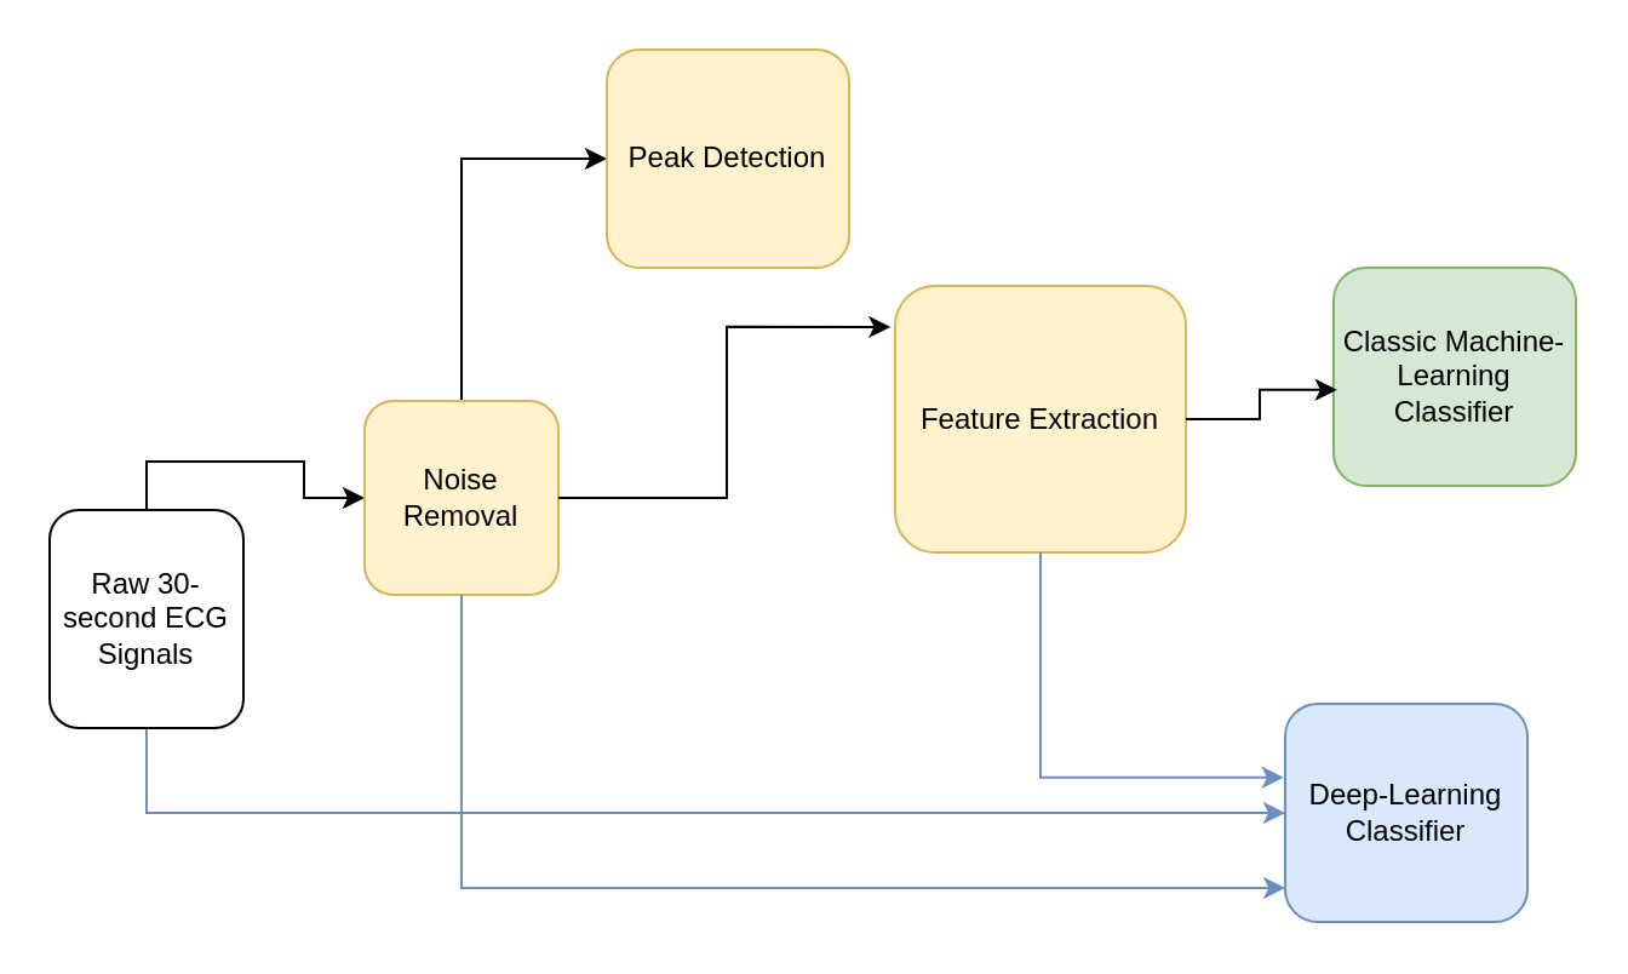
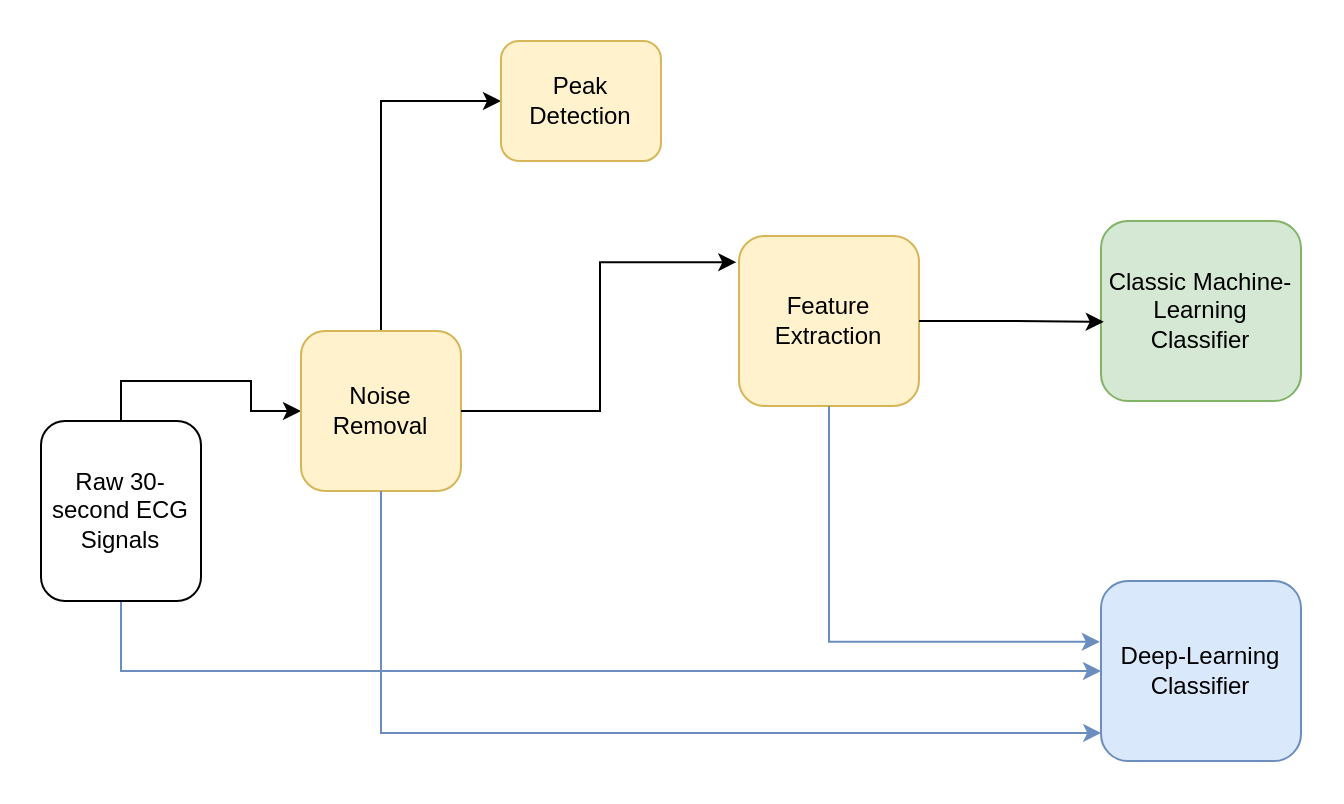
  <mxCell id="0" />
  <mxCell id="1" parent="0" />
  <mxCell id="2" style="edgeStyle=orthogonalEdgeStyle;rounded=0;orthogonalLoop=1;jettySize=auto;html=1;exitX=0.5;exitY=1;exitDx=0;exitDy=0;entryX=0;entryY=0.5;entryDx=0;entryDy=0;fillColor=#dae8fc;strokeColor=#6c8ebf;" edge="1" parent="1" source="4" target="11"><mxGeometry relative="1" as="geometry" /></mxCell>
  <mxCell id="3" style="edgeStyle=orthogonalEdgeStyle;rounded=0;orthogonalLoop=1;jettySize=auto;html=1;exitX=0.5;exitY=0;exitDx=0;exitDy=0;entryX=0;entryY=0.5;entryDx=0;entryDy=0;" edge="1" parent="1" source="4" target="6"><mxGeometry relative="1" as="geometry" /></mxCell>
  <mxCell id="4" value="Raw 30-second ECG Signals" style="rounded=1;whiteSpace=wrap;html=1;" vertex="1" parent="1"><mxGeometry x="20" y="210" width="80" height="90" as="geometry" /></mxCell>
  <mxCell id="5" style="edgeStyle=orthogonalEdgeStyle;rounded=0;orthogonalLoop=1;jettySize=auto;html=1;exitX=0.5;exitY=0;exitDx=0;exitDy=0;entryX=0;entryY=0.5;entryDx=0;entryDy=0;" edge="1" parent="1" source="6" target="7"><mxGeometry relative="1" as="geometry" /></mxCell>
  <mxCell id="6" value="Noise Removal" style="rounded=1;whiteSpace=wrap;html=1;fillColor=#fff2cc;strokeColor=#d6b656;" vertex="1" parent="1"><mxGeometry x="150" y="165" width="80" height="80" as="geometry" /></mxCell>
- <mxCell id="7" value="Peak Detection" style="rounded=1;whiteSpace=wrap;html=1;fillColor=#fff2cc;strokeColor=#d6b656;" vertex="1" parent="1"><mxGeometry x="250" y="20" width="100" height="90" as="geometry" /></mxCell>
- <mxCell id="8" value="Feature Extraction" style="rounded=1;whiteSpace=wrap;html=1;fillColor=#fff2cc;strokeColor=#d6b656;" vertex="1" parent="1"><mxGeometry x="369" y="117.5" width="120" height="110" as="geometry" /></mxCell>
+ <mxCell id="7" value="Peak Detection" style="rounded=1;whiteSpace=wrap;html=1;fillColor=#fff2cc;strokeColor=#d6b656;" vertex="1" parent="1"><mxGeometry x="250" y="20" width="80" height="60" as="geometry" /></mxCell>
+ <mxCell id="8" value="Feature Extraction" style="rounded=1;whiteSpace=wrap;html=1;fillColor=#fff2cc;strokeColor=#d6b656;" vertex="1" parent="1"><mxGeometry x="369" y="117.5" width="90" height="85" as="geometry" /></mxCell>
  <mxCell id="9" value="Classic Machine-Learning &lt;br&gt;Classifier" style="rounded=1;whiteSpace=wrap;html=1;fillColor=#d5e8d4;strokeColor=#82b366;" vertex="1" parent="1"><mxGeometry x="550" y="110" width="100" height="90" as="geometry" /></mxCell>
  <mxCell id="10" style="edgeStyle=orthogonalEdgeStyle;rounded=0;orthogonalLoop=1;jettySize=auto;html=1;exitX=1;exitY=0.5;exitDx=0;exitDy=0;entryX=0.014;entryY=0.56;entryDx=0;entryDy=0;entryPerimeter=0;" edge="1" parent="1" source="8" target="9"><mxGeometry relative="1" as="geometry" /></mxCell>
- <mxCell id="11" value="Deep-Learning&lt;br&gt;Classifier" style="rounded=1;whiteSpace=wrap;html=1;fillColor=#dae8fc;strokeColor=#6c8ebf;" vertex="1" parent="1"><mxGeometry x="530" y="290" width="100" height="90" as="geometry" /></mxCell>
+ <mxCell id="11" value="Deep-Learning&lt;br&gt;Classifier" style="rounded=1;whiteSpace=wrap;html=1;fillColor=#dae8fc;strokeColor=#6c8ebf;" vertex="1" parent="1"><mxGeometry x="550" y="290" width="100" height="90" as="geometry" /></mxCell>
  <mxCell id="12" style="edgeStyle=orthogonalEdgeStyle;rounded=0;orthogonalLoop=1;jettySize=auto;html=1;exitX=0.5;exitY=1;exitDx=0;exitDy=0;entryX=0.001;entryY=0.844;entryDx=0;entryDy=0;entryPerimeter=0;fillColor=#dae8fc;strokeColor=#6c8ebf;" edge="1" parent="1" source="6" target="11"><mxGeometry relative="1" as="geometry" /></mxCell>
  <mxCell id="13" style="edgeStyle=orthogonalEdgeStyle;rounded=0;orthogonalLoop=1;jettySize=auto;html=1;exitX=0.5;exitY=1;exitDx=0;exitDy=0;entryX=-0.006;entryY=0.338;entryDx=0;entryDy=0;entryPerimeter=0;fillColor=#dae8fc;strokeColor=#6c8ebf;" edge="1" parent="1" source="8" target="11"><mxGeometry relative="1" as="geometry" /></mxCell>
  <mxCell id="14" style="edgeStyle=orthogonalEdgeStyle;rounded=0;orthogonalLoop=1;jettySize=auto;html=1;exitX=1;exitY=0.5;exitDx=0;exitDy=0;entryX=-0.015;entryY=0.154;entryDx=0;entryDy=0;entryPerimeter=0;" edge="1" parent="1" source="6" target="8"><mxGeometry relative="1" as="geometry" /></mxCell>
